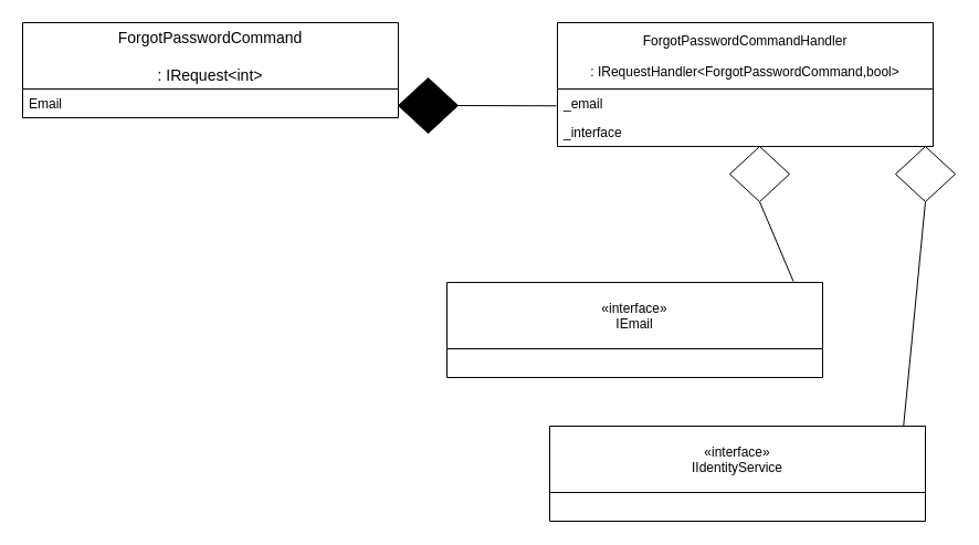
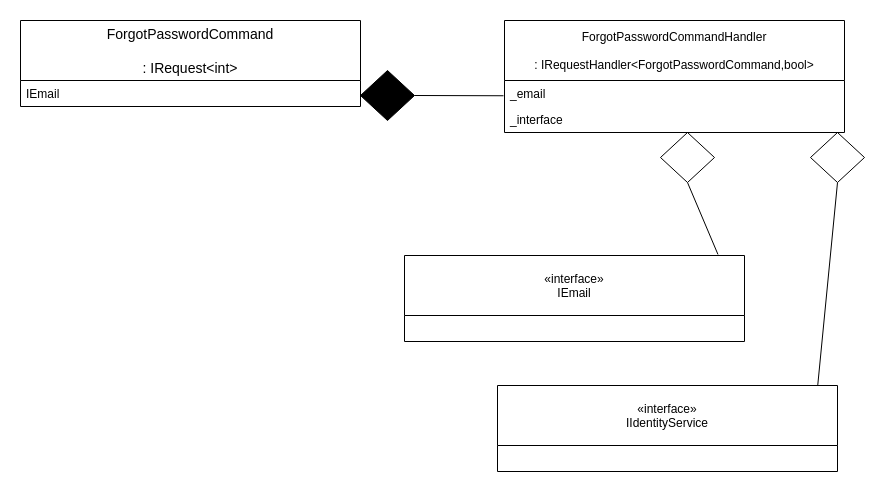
  <mxCell id="0" />
  <mxCell id="1" parent="0" />
  <mxCell id="2" value="" style="endArrow=none;html=1;entryX=-0.003;entryY=0.587;entryDx=0;entryDy=0;exitX=1;exitY=0.5;exitDx=0;exitDy=0;exitPerimeter=0;entryPerimeter=0;" edge="1" parent="1" source="3" target="11"><mxGeometry width="50" height="50" relative="1" as="geometry"><mxPoint x="414" y="93" as="sourcePoint" /><mxPoint x="504" y="93" as="targetPoint" /></mxGeometry></mxCell>
  <mxCell id="3" value="" style="strokeWidth=1;html=1;shape=mxgraph.flowchart.decision;whiteSpace=wrap;fillColor=#000000;" vertex="1" parent="1"><mxGeometry x="360" y="70" width="54" height="50" as="geometry" /></mxCell>
  <mxCell id="4" value="" style="endArrow=none;html=1;entryX=0.922;entryY=-0.012;entryDx=0;entryDy=0;exitX=0.5;exitY=1;exitDx=0;exitDy=0;exitPerimeter=0;entryPerimeter=0;" edge="1" parent="1" source="5" target="14"><mxGeometry width="50" height="50" relative="1" as="geometry"><mxPoint x="578" y="227" as="sourcePoint" /><mxPoint x="898" y="344" as="targetPoint" /></mxGeometry></mxCell>
  <mxCell id="5" value="" style="strokeWidth=1;html=1;shape=mxgraph.flowchart.decision;whiteSpace=wrap;" vertex="1" parent="1"><mxGeometry x="660" y="132" width="54" height="50" as="geometry" /></mxCell>
  <mxCell id="6" value="" style="endArrow=none;html=1;entryX=0.942;entryY=-0.006;entryDx=0;entryDy=0;exitX=0.5;exitY=1;exitDx=0;exitDy=0;exitPerimeter=0;entryPerimeter=0;" edge="1" parent="1" source="7" target="13"><mxGeometry width="50" height="50" relative="1" as="geometry"><mxPoint x="721" y="227" as="sourcePoint" /><mxPoint x="887" y="320" as="targetPoint" /></mxGeometry></mxCell>
  <mxCell id="7" value="" style="strokeWidth=1;html=1;shape=mxgraph.flowchart.decision;whiteSpace=wrap;" vertex="1" parent="1"><mxGeometry x="810" y="132" width="54" height="50" as="geometry" /></mxCell>
  <mxCell id="8" value="ForgotPasswordCommand&#10;&#10;: IRequest&lt;int&gt;" style="swimlane;fontStyle=0;childLayout=stackLayout;horizontal=1;startSize=60;horizontalStack=0;resizeParent=1;resizeParentMax=0;resizeLast=0;collapsible=1;marginBottom=0;align=center;fontSize=14;" vertex="1" parent="1"><mxGeometry x="20" y="20" width="340" height="86" as="geometry" /></mxCell>
- <mxCell id="9" value="Email" style="text;strokeColor=none;fillColor=none;align=left;verticalAlign=top;spacingLeft=4;spacingRight=4;overflow=hidden;rotatable=0;points=[[0,0.5],[1,0.5]];portConstraint=eastwest;" vertex="1" parent="8"><mxGeometry y="60" width="340" height="26" as="geometry" /></mxCell>
+ <mxCell id="9" value="IEmail" style="text;strokeColor=none;fillColor=none;align=left;verticalAlign=top;spacingLeft=4;spacingRight=4;overflow=hidden;rotatable=0;points=[[0,0.5],[1,0.5]];portConstraint=eastwest;" vertex="1" parent="8"><mxGeometry y="60" width="340" height="26" as="geometry" /></mxCell>
  <mxCell id="10" value="ForgotPasswordCommandHandler&#10;&#10;: IRequestHandler&lt;ForgotPasswordCommand,bool&gt;" style="swimlane;fontStyle=0;childLayout=stackLayout;horizontal=1;startSize=60;fillColor=none;horizontalStack=0;resizeParent=1;resizeParentMax=0;resizeLast=0;collapsible=1;marginBottom=0;" vertex="1" parent="1"><mxGeometry x="504" y="20" width="340" height="112" as="geometry" /></mxCell>
  <mxCell id="11" value="_email" style="text;strokeColor=none;fillColor=none;align=left;verticalAlign=top;spacingLeft=4;spacingRight=4;overflow=hidden;rotatable=0;points=[[0,0.5],[1,0.5]];portConstraint=eastwest;" vertex="1" parent="10"><mxGeometry y="60" width="340" height="26" as="geometry" /></mxCell>
  <mxCell id="12" value="_interface" style="text;strokeColor=none;fillColor=none;align=left;verticalAlign=top;spacingLeft=4;spacingRight=4;overflow=hidden;rotatable=0;points=[[0,0.5],[1,0.5]];portConstraint=eastwest;" vertex="1" parent="10"><mxGeometry y="86" width="340" height="26" as="geometry" /></mxCell>
  <mxCell id="13" value="«interface»&#10;IIdentityService" style="swimlane;fontStyle=0;childLayout=stackLayout;horizontal=1;startSize=60;fillColor=none;horizontalStack=0;resizeParent=1;resizeParentMax=0;resizeLast=0;collapsible=1;marginBottom=0;" vertex="1" parent="1"><mxGeometry x="497" y="385" width="340" height="86" as="geometry" /></mxCell>
  <mxCell id="14" value="«interface»&#10;IEmail" style="swimlane;fontStyle=0;childLayout=stackLayout;horizontal=1;startSize=60;fillColor=none;horizontalStack=0;resizeParent=1;resizeParentMax=0;resizeLast=0;collapsible=1;marginBottom=0;" vertex="1" parent="1"><mxGeometry x="404" y="255" width="340" height="86" as="geometry" /></mxCell>
